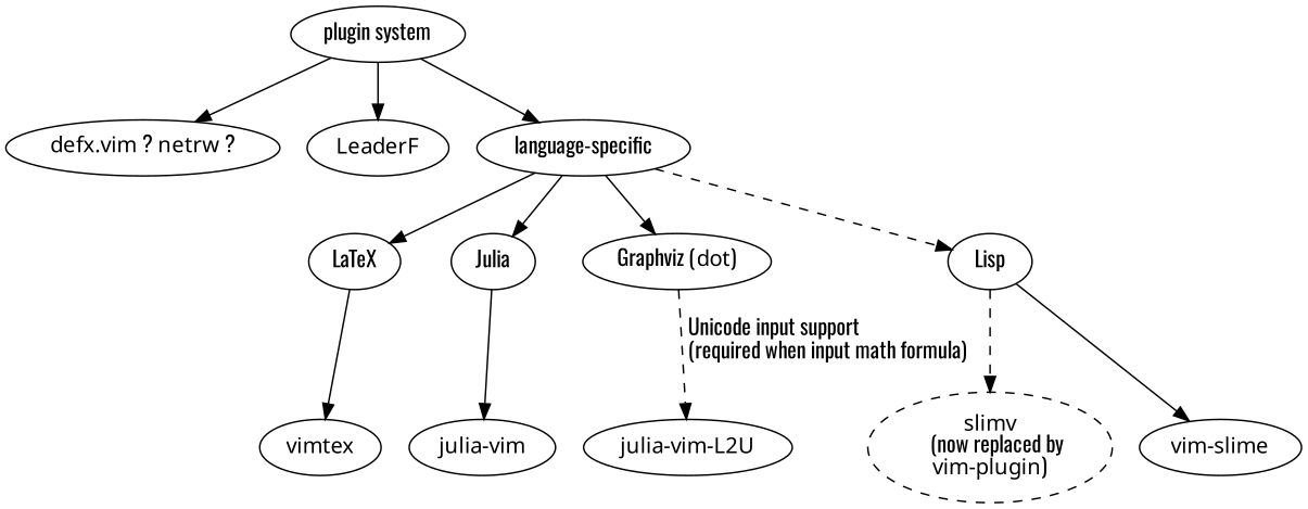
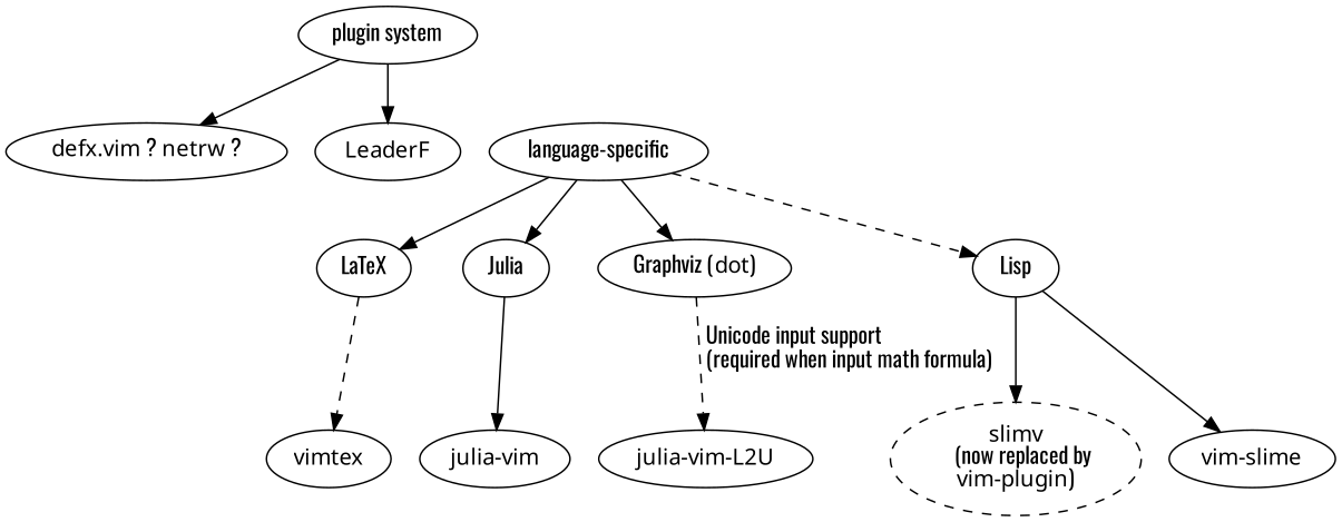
  digraph {
    fontname=Oswald
    node [fontname=Oswald]
    edge [fontname=Oswald]
    n1 [label="plugin system"]
    n2 [label=<<FONT FACE='MesloLGS NF'>defx.vim</FONT> ? <FONT FACE='MesloLGS NF'>netrw</FONT> ?>]
    n3 [label=<<FONT FACE='MesloLGS NF'>LeaderF</FONT>>]
    n4 [label=<language-specific>]
    n5 [label=<LaTeX>]
    n6 [label=<Julia>]
    n7 [label=<Graphviz (<FONT FACE='MesloLGS NF'>dot</FONT>)>]
    n8 [label=<Lisp>]
    n9 [label=<<FONT FACE='MesloLGS NF'>vimtex</FONT>>]
    n10 [label=<<FONT FACE='MesloLGS NF'>julia-vim</FONT>>]
    n11 [label=<<FONT FACE='MesloLGS NF'>julia-vim-L2U</FONT>>]
    n12 [label=<<FONT FACE='MesloLGS NF'>slimv</FONT><br/>   (now replaced by<br align="left"/><FONT FACE='MesloLGS NF'>vim-plugin</FONT>)> style=dashed]
    n13 [label=<<FONT FACE='MesloLGS NF'>vim-slime</FONT>>]
    n1 -> n2
    n1 -> n3
-   n1 -> n4
    n4 -> n5
    n4 -> n6
    n4 -> n7
    n4 -> n8 [style=dashed]
-   n5 -> n9
+   n5 -> n9 [style=dashed]
    n6 -> n10
    n7 -> n11 [label=< Unicode input support<br align="left"/> (required when input math formula)> style=dashed]
-   n8 -> n12 [style=dashed]
+   n8 -> n12 [style=solid]
    n8 -> n13
  }
